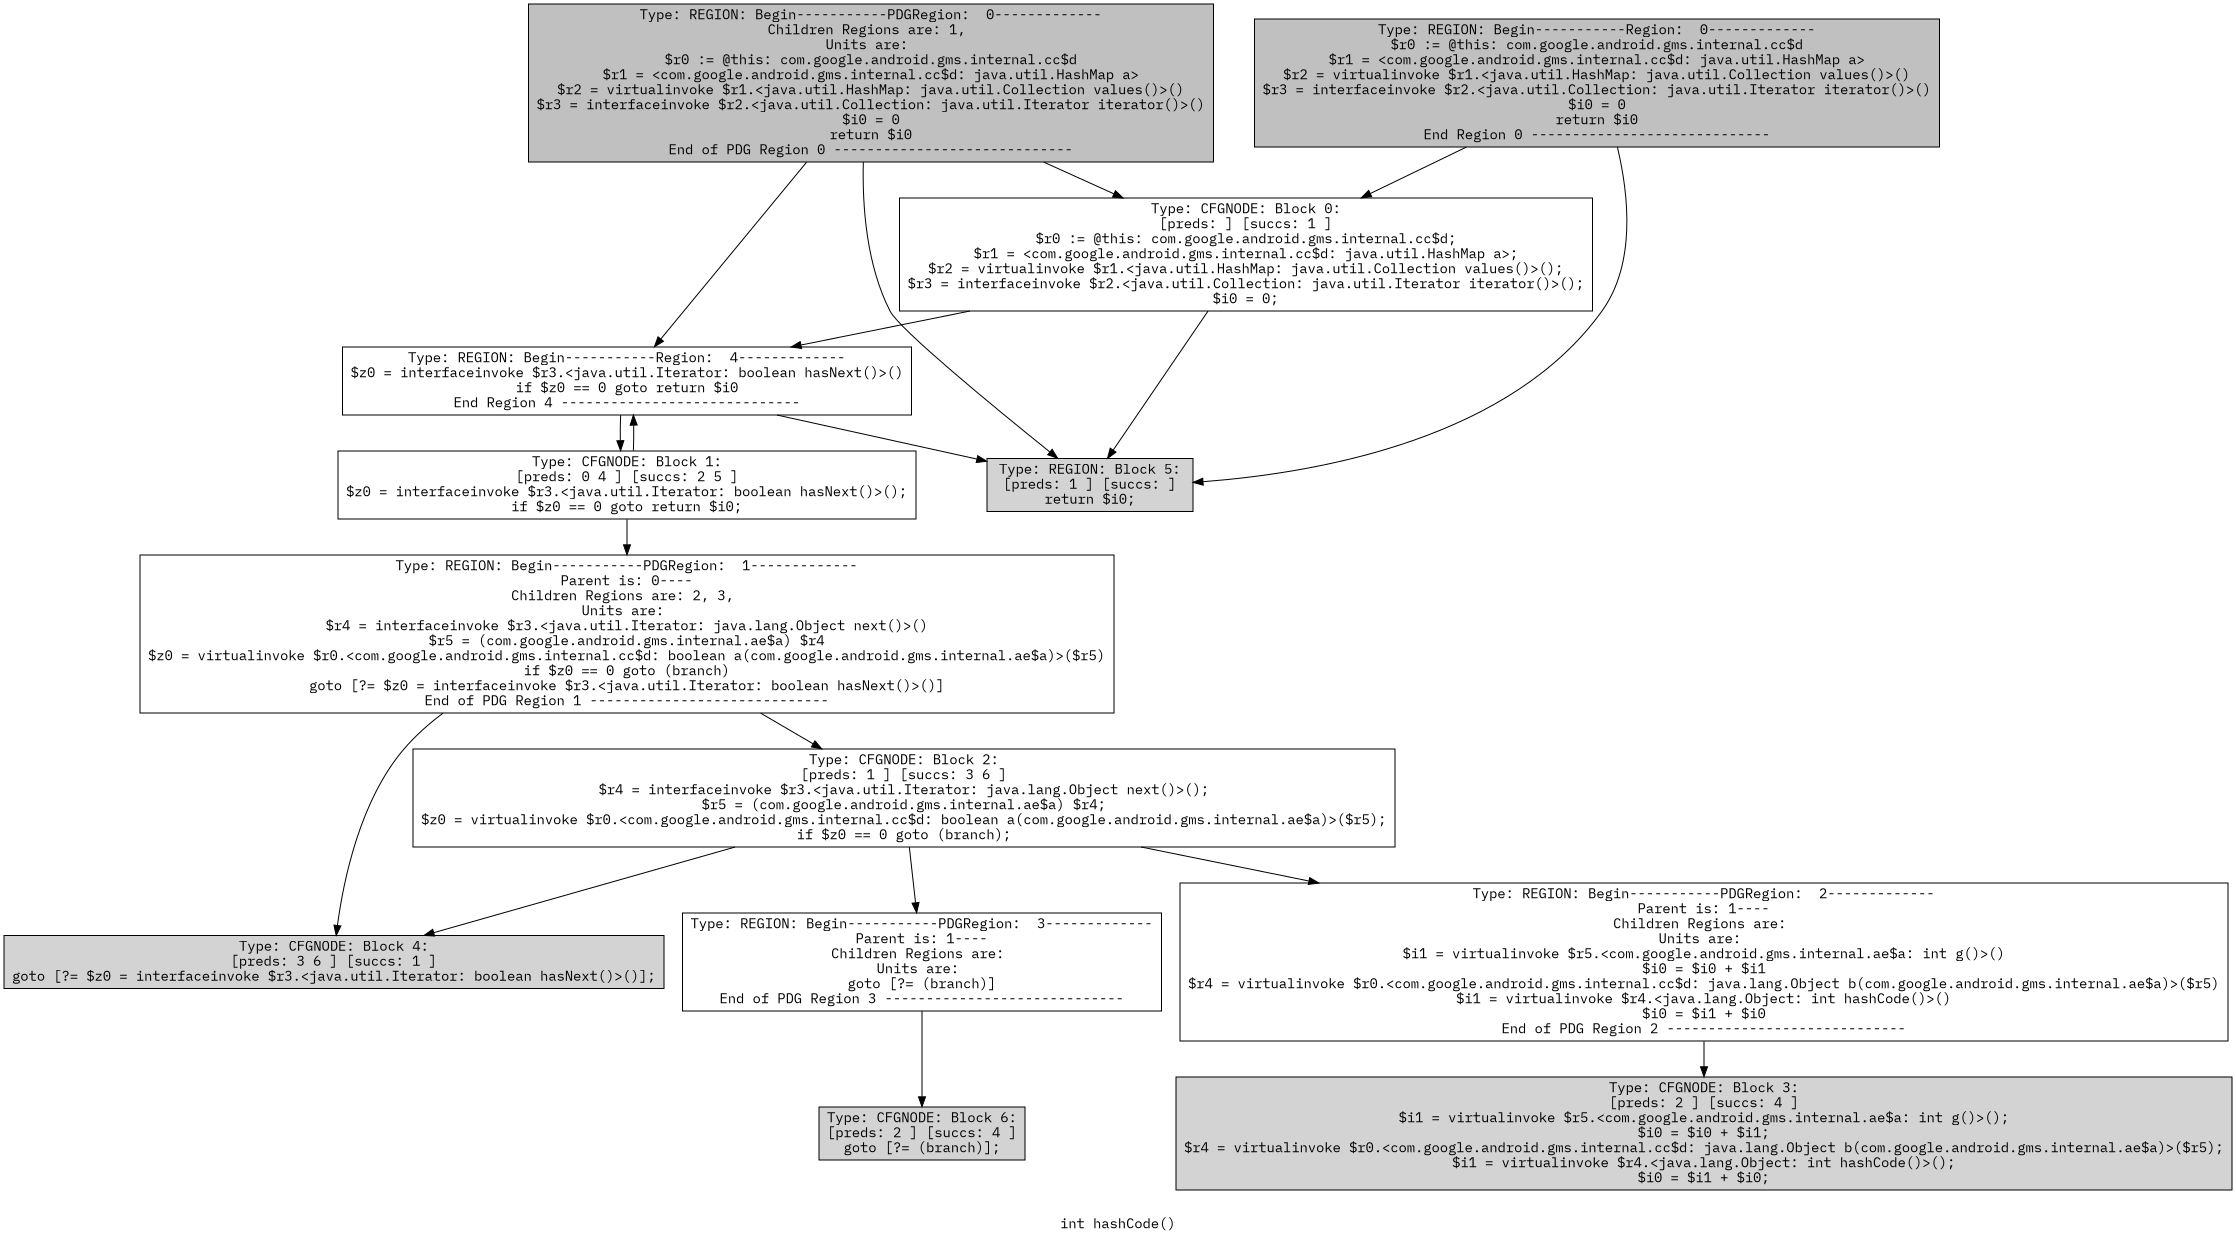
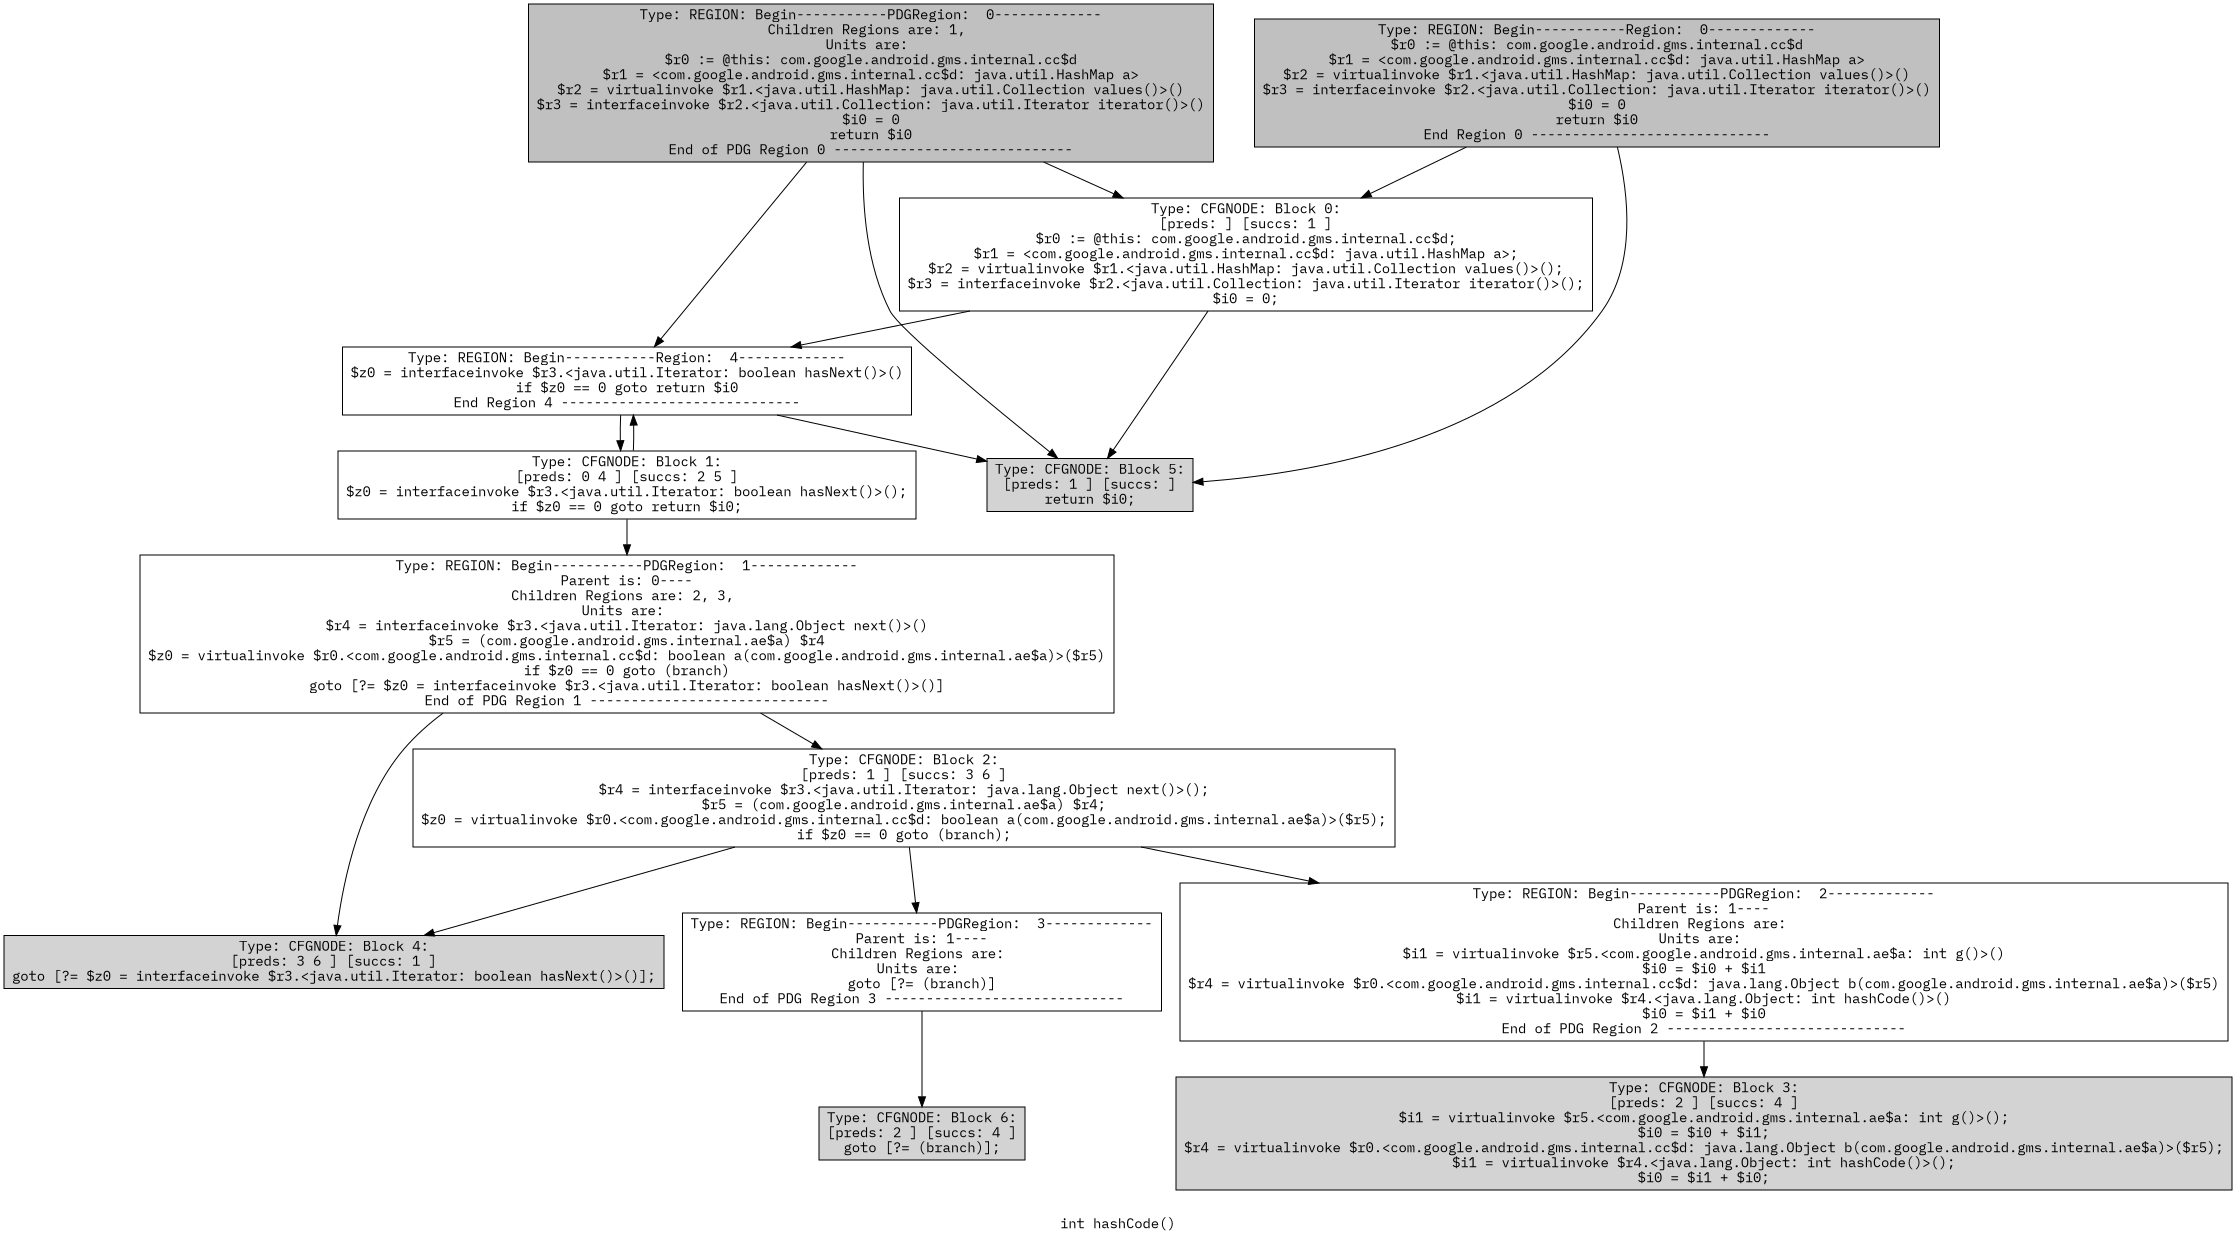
  digraph {
    label="int hashCode()"
    fontname="IBM Plex Mono"
    node [shape=box fontname="IBM Plex Mono"]
    edge [fontname="IBM Plex Mono"]
-   n1 [fillcolor=lightgray label="Type: REGION: Block 5:\n[preds: 1 ] [succs: ]\nreturn $i0;\n" style=filled]
+   n1 [fillcolor=lightgray label="Type: CFGNODE: Block 5:\n[preds: 1 ] [succs: ]\nreturn $i0;\n" style=filled]
    n2 [fillcolor=lightgray label="Type: CFGNODE: Block 3:\n[preds: 2 ] [succs: 4 ]\n$i1 = virtualinvoke $r5.<com.google.android.gms.internal.ae$a: int g()>();\n$i0 = $i0 + $i1;\n$r4 = virtualinvoke $r0.<com.google.android.gms.internal.cc$d: java.lang.Object b(com.google.android.gms.internal.ae$a)>($r5);\n$i1 = virtualinvoke $r4.<java.lang.Object: int hashCode()>();\n$i0 = $i1 + $i0;\n" style=filled]
    n3 [label="Type: REGION: Begin-----------PDGRegion:  2-------------\nParent is: 1----\nChildren Regions are: \nUnits are: \n$i1 = virtualinvoke $r5.<com.google.android.gms.internal.ae$a: int g()>()\n$i0 = $i0 + $i1\n$r4 = virtualinvoke $r0.<com.google.android.gms.internal.cc$d: java.lang.Object b(com.google.android.gms.internal.ae$a)>($r5)\n$i1 = virtualinvoke $r4.<java.lang.Object: int hashCode()>()\n$i0 = $i1 + $i0\nEnd of PDG Region 2 -----------------------------\n"]
    n4 [label="Type: CFGNODE: Block 1:\n[preds: 0 4 ] [succs: 2 5 ]\n$z0 = interfaceinvoke $r3.<java.util.Iterator: boolean hasNext()>();\nif $z0 == 0 goto return $i0;\n"]
    n5 [label="Type: REGION: Begin-----------PDGRegion:  1-------------\nParent is: 0----\nChildren Regions are: 2, 3, \nUnits are: \n$r4 = interfaceinvoke $r3.<java.util.Iterator: java.lang.Object next()>()\n$r5 = (com.google.android.gms.internal.ae$a) $r4\n$z0 = virtualinvoke $r0.<com.google.android.gms.internal.cc$d: boolean a(com.google.android.gms.internal.ae$a)>($r5)\nif $z0 == 0 goto (branch)\ngoto [?= $z0 = interfaceinvoke $r3.<java.util.Iterator: boolean hasNext()>()]\nEnd of PDG Region 1 -----------------------------\n"]
    n6 [label="Type: REGION: Begin-----------Region:  4-------------\n$z0 = interfaceinvoke $r3.<java.util.Iterator: boolean hasNext()>()\nif $z0 == 0 goto return $i0\nEnd Region 4 -----------------------------\n"]
    n7 [fillcolor=lightgray label="Type: CFGNODE: Block 4:\n[preds: 3 6 ] [succs: 1 ]\ngoto [?= $z0 = interfaceinvoke $r3.<java.util.Iterator: boolean hasNext()>()];\n" style=filled]
    n8 [label="Type: CFGNODE: Block 2:\n[preds: 1 ] [succs: 3 6 ]\n$r4 = interfaceinvoke $r3.<java.util.Iterator: java.lang.Object next()>();\n$r5 = (com.google.android.gms.internal.ae$a) $r4;\n$z0 = virtualinvoke $r0.<com.google.android.gms.internal.cc$d: boolean a(com.google.android.gms.internal.ae$a)>($r5);\nif $z0 == 0 goto (branch);\n"]
    n9 [label="Type: CFGNODE: Block 0:\n[preds: ] [succs: 1 ]\n$r0 := @this: com.google.android.gms.internal.cc$d;\n$r1 = <com.google.android.gms.internal.cc$d: java.util.HashMap a>;\n$r2 = virtualinvoke $r1.<java.util.HashMap: java.util.Collection values()>();\n$r3 = interfaceinvoke $r2.<java.util.Collection: java.util.Iterator iterator()>();\n$i0 = 0;\n"]
    n10 [fillcolor=gray label="Type: REGION: Begin-----------PDGRegion:  0-------------\nChildren Regions are: 1, \nUnits are: \n$r0 := @this: com.google.android.gms.internal.cc$d\n$r1 = <com.google.android.gms.internal.cc$d: java.util.HashMap a>\n$r2 = virtualinvoke $r1.<java.util.HashMap: java.util.Collection values()>()\n$r3 = interfaceinvoke $r2.<java.util.Collection: java.util.Iterator iterator()>()\n$i0 = 0\nreturn $i0\nEnd of PDG Region 0 -----------------------------\n" style=filled]
    n11 [fillcolor=gray label="Type: REGION: Begin-----------Region:  0-------------\n$r0 := @this: com.google.android.gms.internal.cc$d\n$r1 = <com.google.android.gms.internal.cc$d: java.util.HashMap a>\n$r2 = virtualinvoke $r1.<java.util.HashMap: java.util.Collection values()>()\n$r3 = interfaceinvoke $r2.<java.util.Collection: java.util.Iterator iterator()>()\n$i0 = 0\nreturn $i0\nEnd Region 0 -----------------------------\n" style=filled]
    n12 [label="Type: REGION: Begin-----------PDGRegion:  3-------------\nParent is: 1----\nChildren Regions are: \nUnits are: \ngoto [?= (branch)]\nEnd of PDG Region 3 -----------------------------\n"]
    n13 [fillcolor=lightgray label="Type: CFGNODE: Block 6:\n[preds: 2 ] [succs: 4 ]\ngoto [?= (branch)];\n" style=filled]
    n3 -> n2
    n4 -> n5
    n4 -> n6
    n5 -> n7
    n5 -> n8
    n6 -> n1
    n6 -> n4
    n8 -> n3
    n8 -> n7
    n8 -> n12
    n9 -> n1
    n9 -> n6
    n10 -> n1
    n10 -> n6
    n10 -> n9
    n11 -> n1
    n11 -> n9
    n12 -> n13
  }
